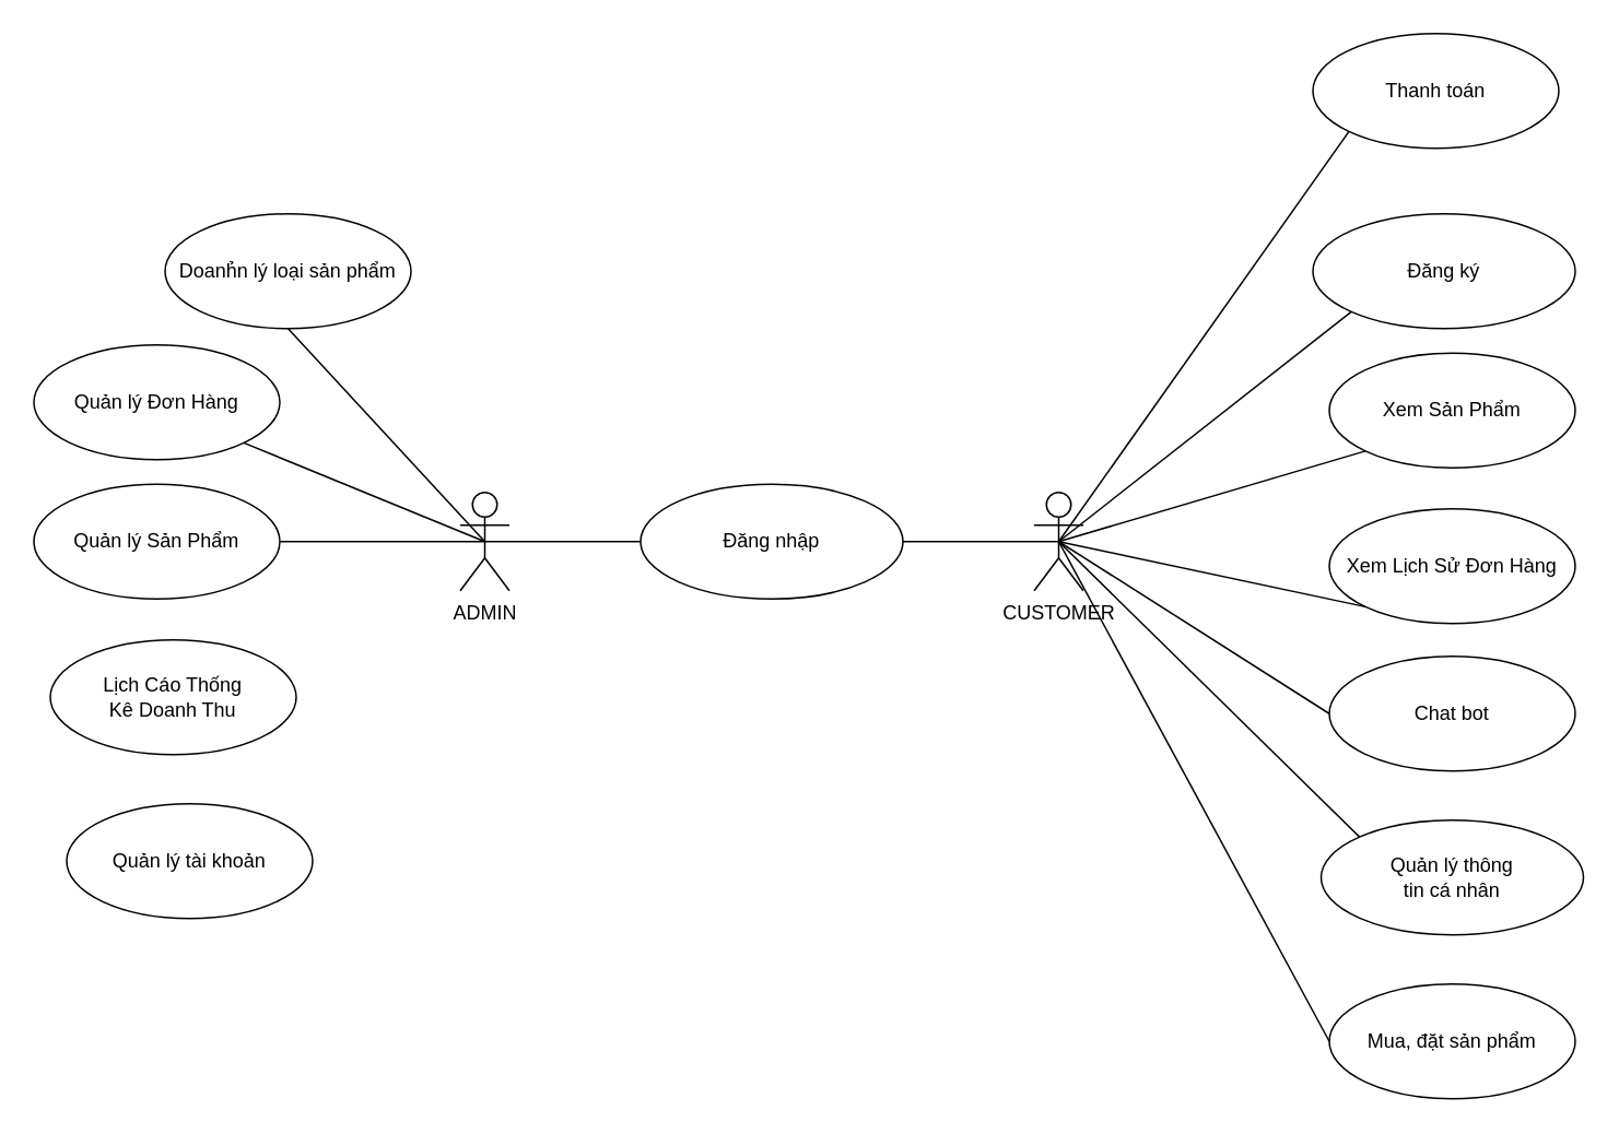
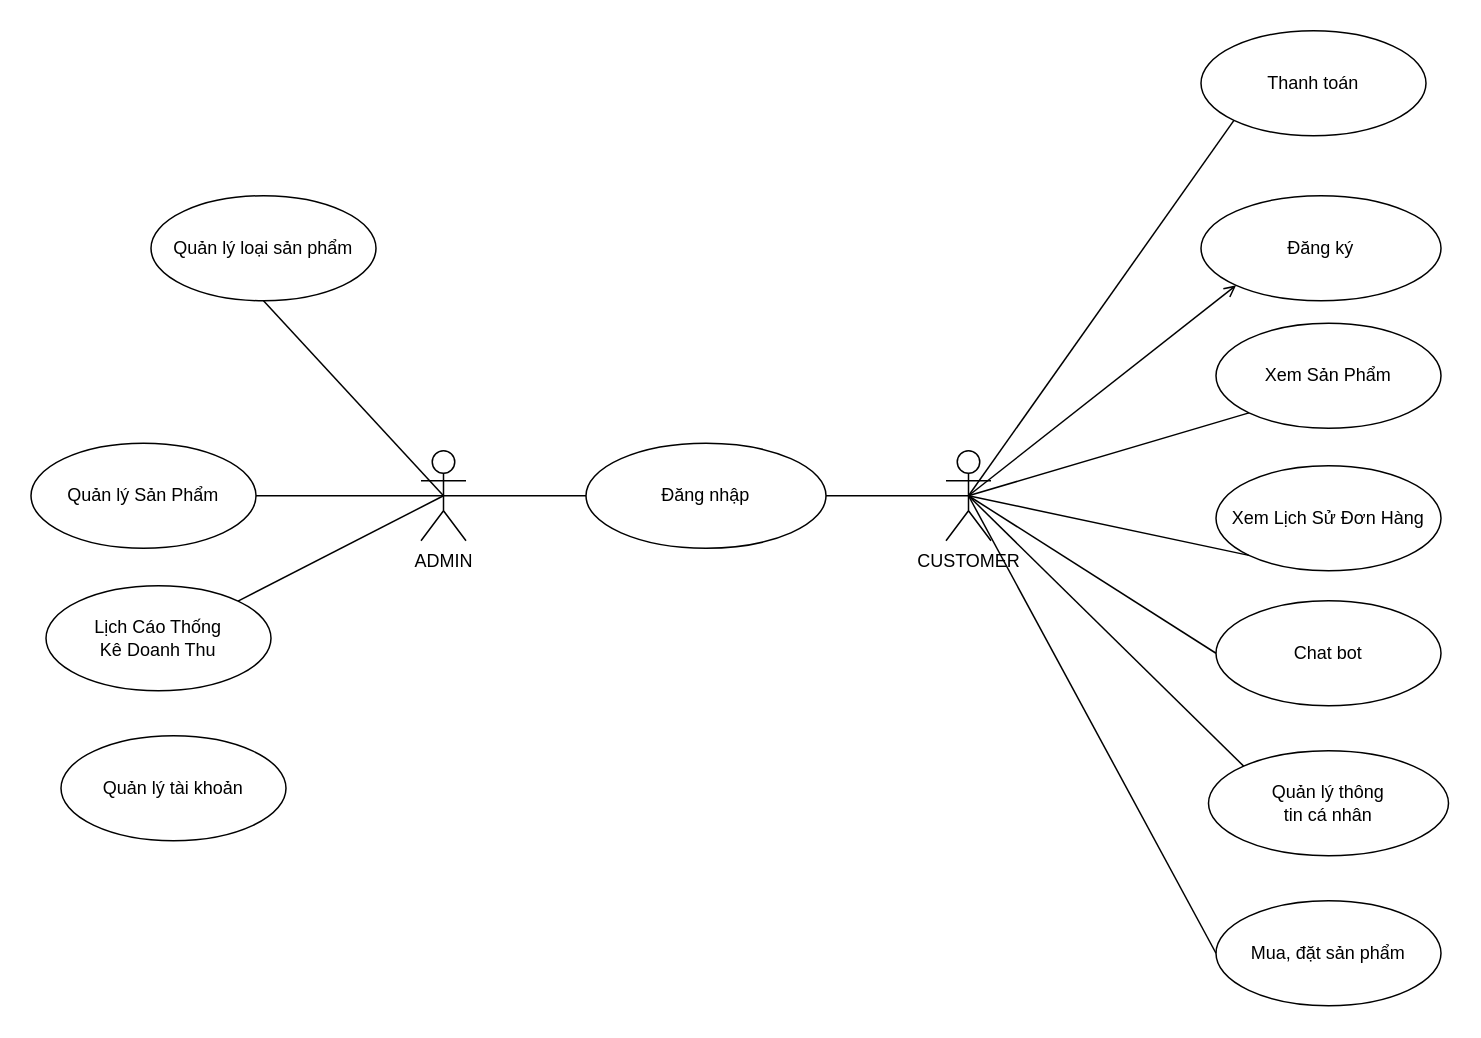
  <mxCell id="0" />
  <mxCell id="1" parent="0" />
  <mxCell id="2" value="ADMIN" style="shape=umlActor;verticalLabelPosition=bottom;verticalAlign=top;html=1;outlineConnect=0;" vertex="1" parent="1"><mxGeometry x="280" y="300" width="30" height="60" as="geometry" /></mxCell>
  <mxCell id="3" value="CUSTOMER" style="shape=umlActor;verticalLabelPosition=bottom;verticalAlign=top;html=1;outlineConnect=0;" vertex="1" parent="1"><mxGeometry x="630" y="300" width="30" height="60" as="geometry" /></mxCell>
  <mxCell id="4" value="Quản lý tài khoản" style="ellipse;whiteSpace=wrap;html=1;" vertex="1" parent="1"><mxGeometry x="40" y="490" width="150" height="70" as="geometry" /></mxCell>
  <mxCell id="5" value="Đăng nhập" style="ellipse;whiteSpace=wrap;html=1;" vertex="1" parent="1"><mxGeometry x="390" y="295" width="160" height="70" as="geometry" /></mxCell>
  <mxCell id="6" value="Xem&amp;nbsp;Sản Phẩm" style="ellipse;whiteSpace=wrap;html=1;" vertex="1" parent="1"><mxGeometry x="810" y="215" width="150" height="70" as="geometry" /></mxCell>
  <mxCell id="7" value="Mua, đặt sản phẩm" style="ellipse;whiteSpace=wrap;html=1;" vertex="1" parent="1"><mxGeometry x="810" y="600" width="150" height="70" as="geometry" /></mxCell>
  <mxCell id="8" value="Xem Lịch Sử Đơn Hàng" style="ellipse;whiteSpace=wrap;html=1;" vertex="1" parent="1"><mxGeometry x="810" y="310" width="150" height="70" as="geometry" /></mxCell>
  <mxCell id="9" value="Quản lý Sản Phẩm" style="ellipse;whiteSpace=wrap;html=1;" vertex="1" parent="1"><mxGeometry x="20" y="295" width="150" height="70" as="geometry" /></mxCell>
- <mxCell id="10" value="Quản lý Đơn Hàng" style="ellipse;whiteSpace=wrap;html=1;" vertex="1" parent="1"><mxGeometry x="20" y="210" width="150" height="70" as="geometry" /></mxCell>
  <mxCell id="11" value="Lịch Cáo Thống &lt;br&gt;Kê Doanh Thu" style="ellipse;whiteSpace=wrap;html=1;" vertex="1" parent="1"><mxGeometry x="30" y="390" width="150" height="70" as="geometry" /></mxCell>
- <mxCell id="13" value="" style="endArrow=none;html=1;rounded=0;exitX=0.5;exitY=0.5;exitDx=0;exitDy=0;entryX=1;entryY=1;entryDx=0;entryDy=0;exitPerimeter=0;" edge="1" parent="1" source="2" target="10"><mxGeometry width="50" height="50" relative="1" as="geometry"><mxPoint x="120" y="380" as="sourcePoint" /><mxPoint x="180" y="370" as="targetPoint" /></mxGeometry></mxCell>
+ <mxCell id="12" value="" style="endArrow=none;html=1;rounded=0;exitX=1;exitY=0;exitDx=0;exitDy=0;entryX=0.5;entryY=0.5;entryDx=0;entryDy=0;entryPerimeter=0;" edge="1" parent="1" source="11" target="2"><mxGeometry width="50" height="50" relative="1" as="geometry"><mxPoint x="90" y="340" as="sourcePoint" /><mxPoint x="140" y="290" as="targetPoint" /></mxGeometry></mxCell>
  <mxCell id="14" value="" style="endArrow=none;html=1;rounded=0;entryX=0;entryY=0.5;entryDx=0;entryDy=0;exitX=0.5;exitY=0.5;exitDx=0;exitDy=0;exitPerimeter=0;" edge="1" parent="1" source="2" target="5"><mxGeometry width="50" height="50" relative="1" as="geometry"><mxPoint x="140" y="390" as="sourcePoint" /><mxPoint x="190" y="380" as="targetPoint" /></mxGeometry></mxCell>
  <mxCell id="15" value="" style="endArrow=none;html=1;rounded=0;entryX=1;entryY=0.5;entryDx=0;entryDy=0;exitX=0.5;exitY=0.5;exitDx=0;exitDy=0;exitPerimeter=0;" edge="1" parent="1" source="2" target="9"><mxGeometry width="50" height="50" relative="1" as="geometry"><mxPoint x="190" y="390" as="sourcePoint" /><mxPoint x="200" y="390" as="targetPoint" /></mxGeometry></mxCell>
  <mxCell id="16" value="" style="endArrow=none;html=1;rounded=0;entryX=0.5;entryY=0.5;entryDx=0;entryDy=0;exitX=1;exitY=0.5;exitDx=0;exitDy=0;entryPerimeter=0;" edge="1" parent="1" source="5" target="3"><mxGeometry width="50" height="50" relative="1" as="geometry"><mxPoint x="205" y="330" as="sourcePoint" /><mxPoint x="430" y="355" as="targetPoint" /></mxGeometry></mxCell>
  <mxCell id="17" value="" style="endArrow=none;html=1;rounded=0;entryX=0;entryY=1;entryDx=0;entryDy=0;exitX=0.5;exitY=0.5;exitDx=0;exitDy=0;exitPerimeter=0;" edge="1" parent="1" source="3" target="8"><mxGeometry width="50" height="50" relative="1" as="geometry"><mxPoint x="215" y="340" as="sourcePoint" /><mxPoint x="440" y="365" as="targetPoint" /></mxGeometry></mxCell>
  <mxCell id="18" value="" style="endArrow=none;html=1;rounded=0;entryX=0;entryY=0.5;entryDx=0;entryDy=0;exitX=0.5;exitY=0.5;exitDx=0;exitDy=0;exitPerimeter=0;" edge="1" parent="1" source="3" target="7"><mxGeometry width="50" height="50" relative="1" as="geometry"><mxPoint x="225" y="350" as="sourcePoint" /><mxPoint x="450" y="375" as="targetPoint" /></mxGeometry></mxCell>
  <mxCell id="19" value="" style="endArrow=none;html=1;rounded=0;entryX=0;entryY=1;entryDx=0;entryDy=0;exitX=0.5;exitY=0.5;exitDx=0;exitDy=0;exitPerimeter=0;" edge="1" parent="1" source="3" target="6"><mxGeometry width="50" height="50" relative="1" as="geometry"><mxPoint x="235" y="360" as="sourcePoint" /><mxPoint x="460" y="385" as="targetPoint" /></mxGeometry></mxCell>
  <mxCell id="20" value="Quản lý thông &lt;br&gt;tin cá nhân" style="ellipse;whiteSpace=wrap;html=1;" vertex="1" parent="1"><mxGeometry x="805" y="500" width="160" height="70" as="geometry" /></mxCell>
  <mxCell id="21" value="Đăng ký" style="ellipse;whiteSpace=wrap;html=1;" vertex="1" parent="1"><mxGeometry x="800" y="130" width="160" height="70" as="geometry" /></mxCell>
  <mxCell id="22" value="Thanh toán" style="ellipse;whiteSpace=wrap;html=1;" vertex="1" parent="1"><mxGeometry x="800" y="20" width="150" height="70" as="geometry" /></mxCell>
  <mxCell id="23" value="Chat bot" style="ellipse;whiteSpace=wrap;html=1;" vertex="1" parent="1"><mxGeometry x="810" y="400" width="150" height="70" as="geometry" /></mxCell>
- <mxCell id="24" value="" style="endArrow=none;html=1;rounded=0;entryX=0;entryY=1;entryDx=0;entryDy=0;exitX=0.5;exitY=0.5;exitDx=0;exitDy=0;exitPerimeter=0;" edge="1" parent="1" source="3" target="21"><mxGeometry width="50" height="50" relative="1" as="geometry"><mxPoint x="875" y="370" as="sourcePoint" /><mxPoint x="973" y="329" as="targetPoint" /></mxGeometry></mxCell>
+ <mxCell id="24" value="" style="endArrow=open;html=1;rounded=0;entryX=0;entryY=1;entryDx=0;entryDy=0;exitX=0.5;exitY=0.5;exitDx=0;exitDy=0;exitPerimeter=0;" edge="1" parent="1" source="3" target="21"><mxGeometry width="50" height="50" relative="1" as="geometry"><mxPoint x="875" y="370" as="sourcePoint" /><mxPoint x="973" y="329" as="targetPoint" /></mxGeometry></mxCell>
  <mxCell id="25" value="" style="endArrow=none;html=1;rounded=0;entryX=0.5;entryY=0.5;entryDx=0;entryDy=0;exitX=0;exitY=1;exitDx=0;exitDy=0;entryPerimeter=0;" edge="1" parent="1" source="22" target="3"><mxGeometry width="50" height="50" relative="1" as="geometry"><mxPoint x="885" y="380" as="sourcePoint" /><mxPoint x="983" y="339" as="targetPoint" /></mxGeometry></mxCell>
  <mxCell id="26" value="" style="endArrow=none;html=1;rounded=0;entryX=0;entryY=0.5;entryDx=0;entryDy=0;exitX=0.5;exitY=0.5;exitDx=0;exitDy=0;exitPerimeter=0;" edge="1" parent="1" source="3" target="23"><mxGeometry width="50" height="50" relative="1" as="geometry"><mxPoint x="880" y="364" as="sourcePoint" /><mxPoint x="875" y="370" as="targetPoint" /></mxGeometry></mxCell>
  <mxCell id="27" value="" style="endArrow=none;html=1;rounded=0;entryX=0.5;entryY=0.5;entryDx=0;entryDy=0;exitX=0;exitY=0;exitDx=0;exitDy=0;entryPerimeter=0;" edge="1" parent="1" source="20" target="3"><mxGeometry width="50" height="50" relative="1" as="geometry"><mxPoint x="775" y="490" as="sourcePoint" /><mxPoint x="885" y="380" as="targetPoint" /></mxGeometry></mxCell>
- <mxCell id="28" value="Doanh̉n lý loại sản phẩm" style="ellipse;whiteSpace=wrap;html=1;" vertex="1" parent="1"><mxGeometry x="100" y="130" width="150" height="70" as="geometry" /></mxCell>
+ <mxCell id="28" value="Quản lý loại sản phẩm" style="ellipse;whiteSpace=wrap;html=1;" vertex="1" parent="1"><mxGeometry x="100" y="130" width="150" height="70" as="geometry" /></mxCell>
  <mxCell id="29" value="" style="endArrow=none;html=1;rounded=0;exitX=0.5;exitY=0.5;exitDx=0;exitDy=0;entryX=0.5;entryY=1;entryDx=0;entryDy=0;exitPerimeter=0;" edge="1" parent="1" source="2" target="28"><mxGeometry width="50" height="50" relative="1" as="geometry"><mxPoint x="305" y="340" as="sourcePoint" /><mxPoint x="168" y="240" as="targetPoint" /></mxGeometry></mxCell>
